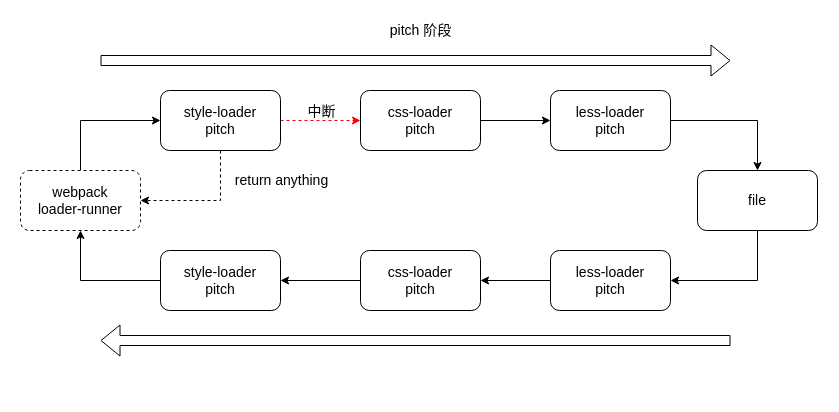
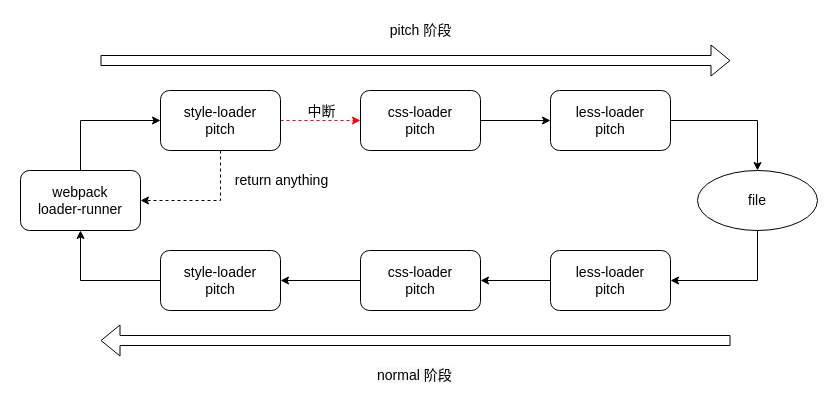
  <mxCell id="0" />
  <mxCell id="1" parent="0" />
  <mxCell id="2" value="" style="shape=flexArrow;endArrow=classic;html=1;rounded=0;" edge="1" parent="1"><mxGeometry width="50" height="50" relative="1" as="geometry"><mxPoint x="100" y="60" as="sourcePoint" /><mxPoint x="730" y="60" as="targetPoint" /></mxGeometry></mxCell>
  <mxCell id="3" style="edgeStyle=orthogonalEdgeStyle;rounded=0;orthogonalLoop=1;jettySize=auto;html=1;exitX=0.5;exitY=1;exitDx=0;exitDy=0;entryX=1;entryY=0.5;entryDx=0;entryDy=0;fontSize=14;dashed=1;" edge="1" parent="1" source="7" target="13"><mxGeometry relative="1" as="geometry" /></mxCell>
  <mxCell id="4" value="return anything" style="edgeLabel;html=1;align=center;verticalAlign=middle;resizable=0;points=[];fontSize=14;" vertex="1" connectable="0" parent="3"><mxGeometry x="-0.485" y="4" relative="1" as="geometry"><mxPoint x="56" y="-4" as="offset" /></mxGeometry></mxCell>
  <mxCell id="5" style="edgeStyle=orthogonalEdgeStyle;rounded=0;orthogonalLoop=1;jettySize=auto;html=1;exitX=1;exitY=0.5;exitDx=0;exitDy=0;fontSize=14;strokeColor=#FF0000;dashed=1;" edge="1" parent="1" source="7" target="9"><mxGeometry relative="1" as="geometry" /></mxCell>
  <mxCell id="6" value="中断" style="edgeLabel;html=1;align=center;verticalAlign=middle;resizable=0;points=[];fontSize=14;" vertex="1" connectable="0" parent="5"><mxGeometry x="0.125" y="3" relative="1" as="geometry"><mxPoint x="-5" y="-7" as="offset" /></mxGeometry></mxCell>
  <mxCell id="7" value="&lt;font style=&quot;font-size: 14px&quot;&gt;style-loader&lt;br&gt;pitch&lt;/font&gt;" style="rounded=1;whiteSpace=wrap;html=1;" vertex="1" parent="1"><mxGeometry x="160" y="90" width="120" height="60" as="geometry" /></mxCell>
  <mxCell id="8" style="edgeStyle=orthogonalEdgeStyle;rounded=0;orthogonalLoop=1;jettySize=auto;html=1;exitX=1;exitY=0.5;exitDx=0;exitDy=0;entryX=0;entryY=0.5;entryDx=0;entryDy=0;fontSize=14;" edge="1" parent="1" source="9" target="11"><mxGeometry relative="1" as="geometry" /></mxCell>
  <mxCell id="9" value="&lt;font style=&quot;font-size: 14px&quot;&gt;css-loader&lt;br&gt;pitch&lt;/font&gt;" style="rounded=1;whiteSpace=wrap;html=1;" vertex="1" parent="1"><mxGeometry x="360" y="90" width="120" height="60" as="geometry" /></mxCell>
  <mxCell id="10" style="edgeStyle=orthogonalEdgeStyle;rounded=0;orthogonalLoop=1;jettySize=auto;html=1;exitX=1;exitY=0.5;exitDx=0;exitDy=0;fontSize=14;strokeColor=#000000;" edge="1" parent="1" source="11" target="22"><mxGeometry relative="1" as="geometry" /></mxCell>
  <mxCell id="11" value="&lt;font style=&quot;font-size: 14px&quot;&gt;less-loader&lt;br&gt;pitch&lt;/font&gt;" style="rounded=1;whiteSpace=wrap;html=1;" vertex="1" parent="1"><mxGeometry x="550" y="90" width="120" height="60" as="geometry" /></mxCell>
  <mxCell id="12" style="edgeStyle=orthogonalEdgeStyle;rounded=0;orthogonalLoop=1;jettySize=auto;html=1;exitX=0.5;exitY=0;exitDx=0;exitDy=0;entryX=0;entryY=0.5;entryDx=0;entryDy=0;fontSize=14;" edge="1" parent="1" source="13" target="7"><mxGeometry relative="1" as="geometry" /></mxCell>
- <mxCell id="13" value="webpack&lt;br&gt;loader-runner" style="rounded=1;whiteSpace=wrap;html=1;fontSize=14;dashed=1;" vertex="1" parent="1"><mxGeometry x="20" y="170" width="120" height="60" as="geometry" /></mxCell>
+ <mxCell id="13" value="webpack&lt;br&gt;loader-runner" style="rounded=1;whiteSpace=wrap;html=1;fontSize=14;" vertex="1" parent="1"><mxGeometry x="20" y="170" width="120" height="60" as="geometry" /></mxCell>
  <mxCell id="14" style="edgeStyle=orthogonalEdgeStyle;rounded=0;orthogonalLoop=1;jettySize=auto;html=1;exitX=0;exitY=0.5;exitDx=0;exitDy=0;entryX=0.5;entryY=1;entryDx=0;entryDy=0;fontSize=14;strokeColor=#000000;" edge="1" parent="1" source="15" target="13"><mxGeometry relative="1" as="geometry" /></mxCell>
  <mxCell id="15" value="&lt;font style=&quot;font-size: 14px&quot;&gt;style-loader&lt;br&gt;pitch&lt;/font&gt;" style="rounded=1;whiteSpace=wrap;html=1;" vertex="1" parent="1"><mxGeometry x="160" y="250" width="120" height="60" as="geometry" /></mxCell>
  <mxCell id="16" style="edgeStyle=orthogonalEdgeStyle;rounded=0;orthogonalLoop=1;jettySize=auto;html=1;exitX=0;exitY=0.5;exitDx=0;exitDy=0;fontSize=14;" edge="1" parent="1" source="17" target="15"><mxGeometry relative="1" as="geometry"><mxPoint x="320" y="280" as="targetPoint" /></mxGeometry></mxCell>
  <mxCell id="17" value="&lt;font style=&quot;font-size: 14px&quot;&gt;css-loader&lt;br&gt;pitch&lt;/font&gt;" style="rounded=1;whiteSpace=wrap;html=1;" vertex="1" parent="1"><mxGeometry x="360" y="250" width="120" height="60" as="geometry" /></mxCell>
  <mxCell id="18" style="edgeStyle=orthogonalEdgeStyle;rounded=0;orthogonalLoop=1;jettySize=auto;html=1;exitX=0;exitY=0.5;exitDx=0;exitDy=0;entryX=1;entryY=0.5;entryDx=0;entryDy=0;fontSize=14;" edge="1" parent="1" source="19" target="17"><mxGeometry relative="1" as="geometry" /></mxCell>
  <mxCell id="19" value="&lt;font style=&quot;font-size: 14px&quot;&gt;less-loader&lt;br&gt;pitch&lt;/font&gt;" style="rounded=1;whiteSpace=wrap;html=1;" vertex="1" parent="1"><mxGeometry x="550" y="250" width="120" height="60" as="geometry" /></mxCell>
  <mxCell id="20" value="" style="shape=flexArrow;endArrow=classic;html=1;rounded=0;" edge="1" parent="1"><mxGeometry width="50" height="50" relative="1" as="geometry"><mxPoint x="730" y="340" as="sourcePoint" /><mxPoint x="100" y="340" as="targetPoint" /></mxGeometry></mxCell>
  <mxCell id="21" style="edgeStyle=orthogonalEdgeStyle;rounded=0;orthogonalLoop=1;jettySize=auto;html=1;exitX=0.5;exitY=1;exitDx=0;exitDy=0;entryX=1;entryY=0.5;entryDx=0;entryDy=0;fontSize=14;strokeColor=#000000;" edge="1" parent="1" source="22" target="19"><mxGeometry relative="1" as="geometry" /></mxCell>
- <mxCell id="22" value="file" style="rounded=1;whiteSpace=wrap;html=1;fontSize=14;" vertex="1" parent="1"><mxGeometry x="697" y="170" width="120" height="60" as="geometry" /></mxCell>
+ <mxCell id="22" value="file" style="ellipse;whiteSpace=wrap;html=1;fontSize=14;" vertex="1" parent="1"><mxGeometry x="697" y="170" width="120" height="60" as="geometry" /></mxCell>
  <mxCell id="23" value="pitch 阶段" style="text;html=1;align=center;verticalAlign=middle;resizable=0;points=[];autosize=1;strokeColor=none;fillColor=none;fontSize=14;" vertex="1" parent="1"><mxGeometry x="380" y="20" width="80" height="20" as="geometry" /></mxCell>
+ <mxCell id="24" value="&lt;span style=&quot;color: rgb(0 , 0 , 0) ; font-family: &amp;#34;helvetica&amp;#34; ; font-size: 14px ; font-style: normal ; font-weight: 400 ; letter-spacing: normal ; text-align: center ; text-indent: 0px ; text-transform: none ; word-spacing: 0px ; background-color: rgb(248 , 249 , 250) ; display: inline ; float: none&quot;&gt;normal 阶段&lt;/span&gt;" style="text;whiteSpace=wrap;html=1;fontSize=14;" vertex="1" parent="1"><mxGeometry x="375" y="360" width="90" height="30" as="geometry" /></mxCell>
